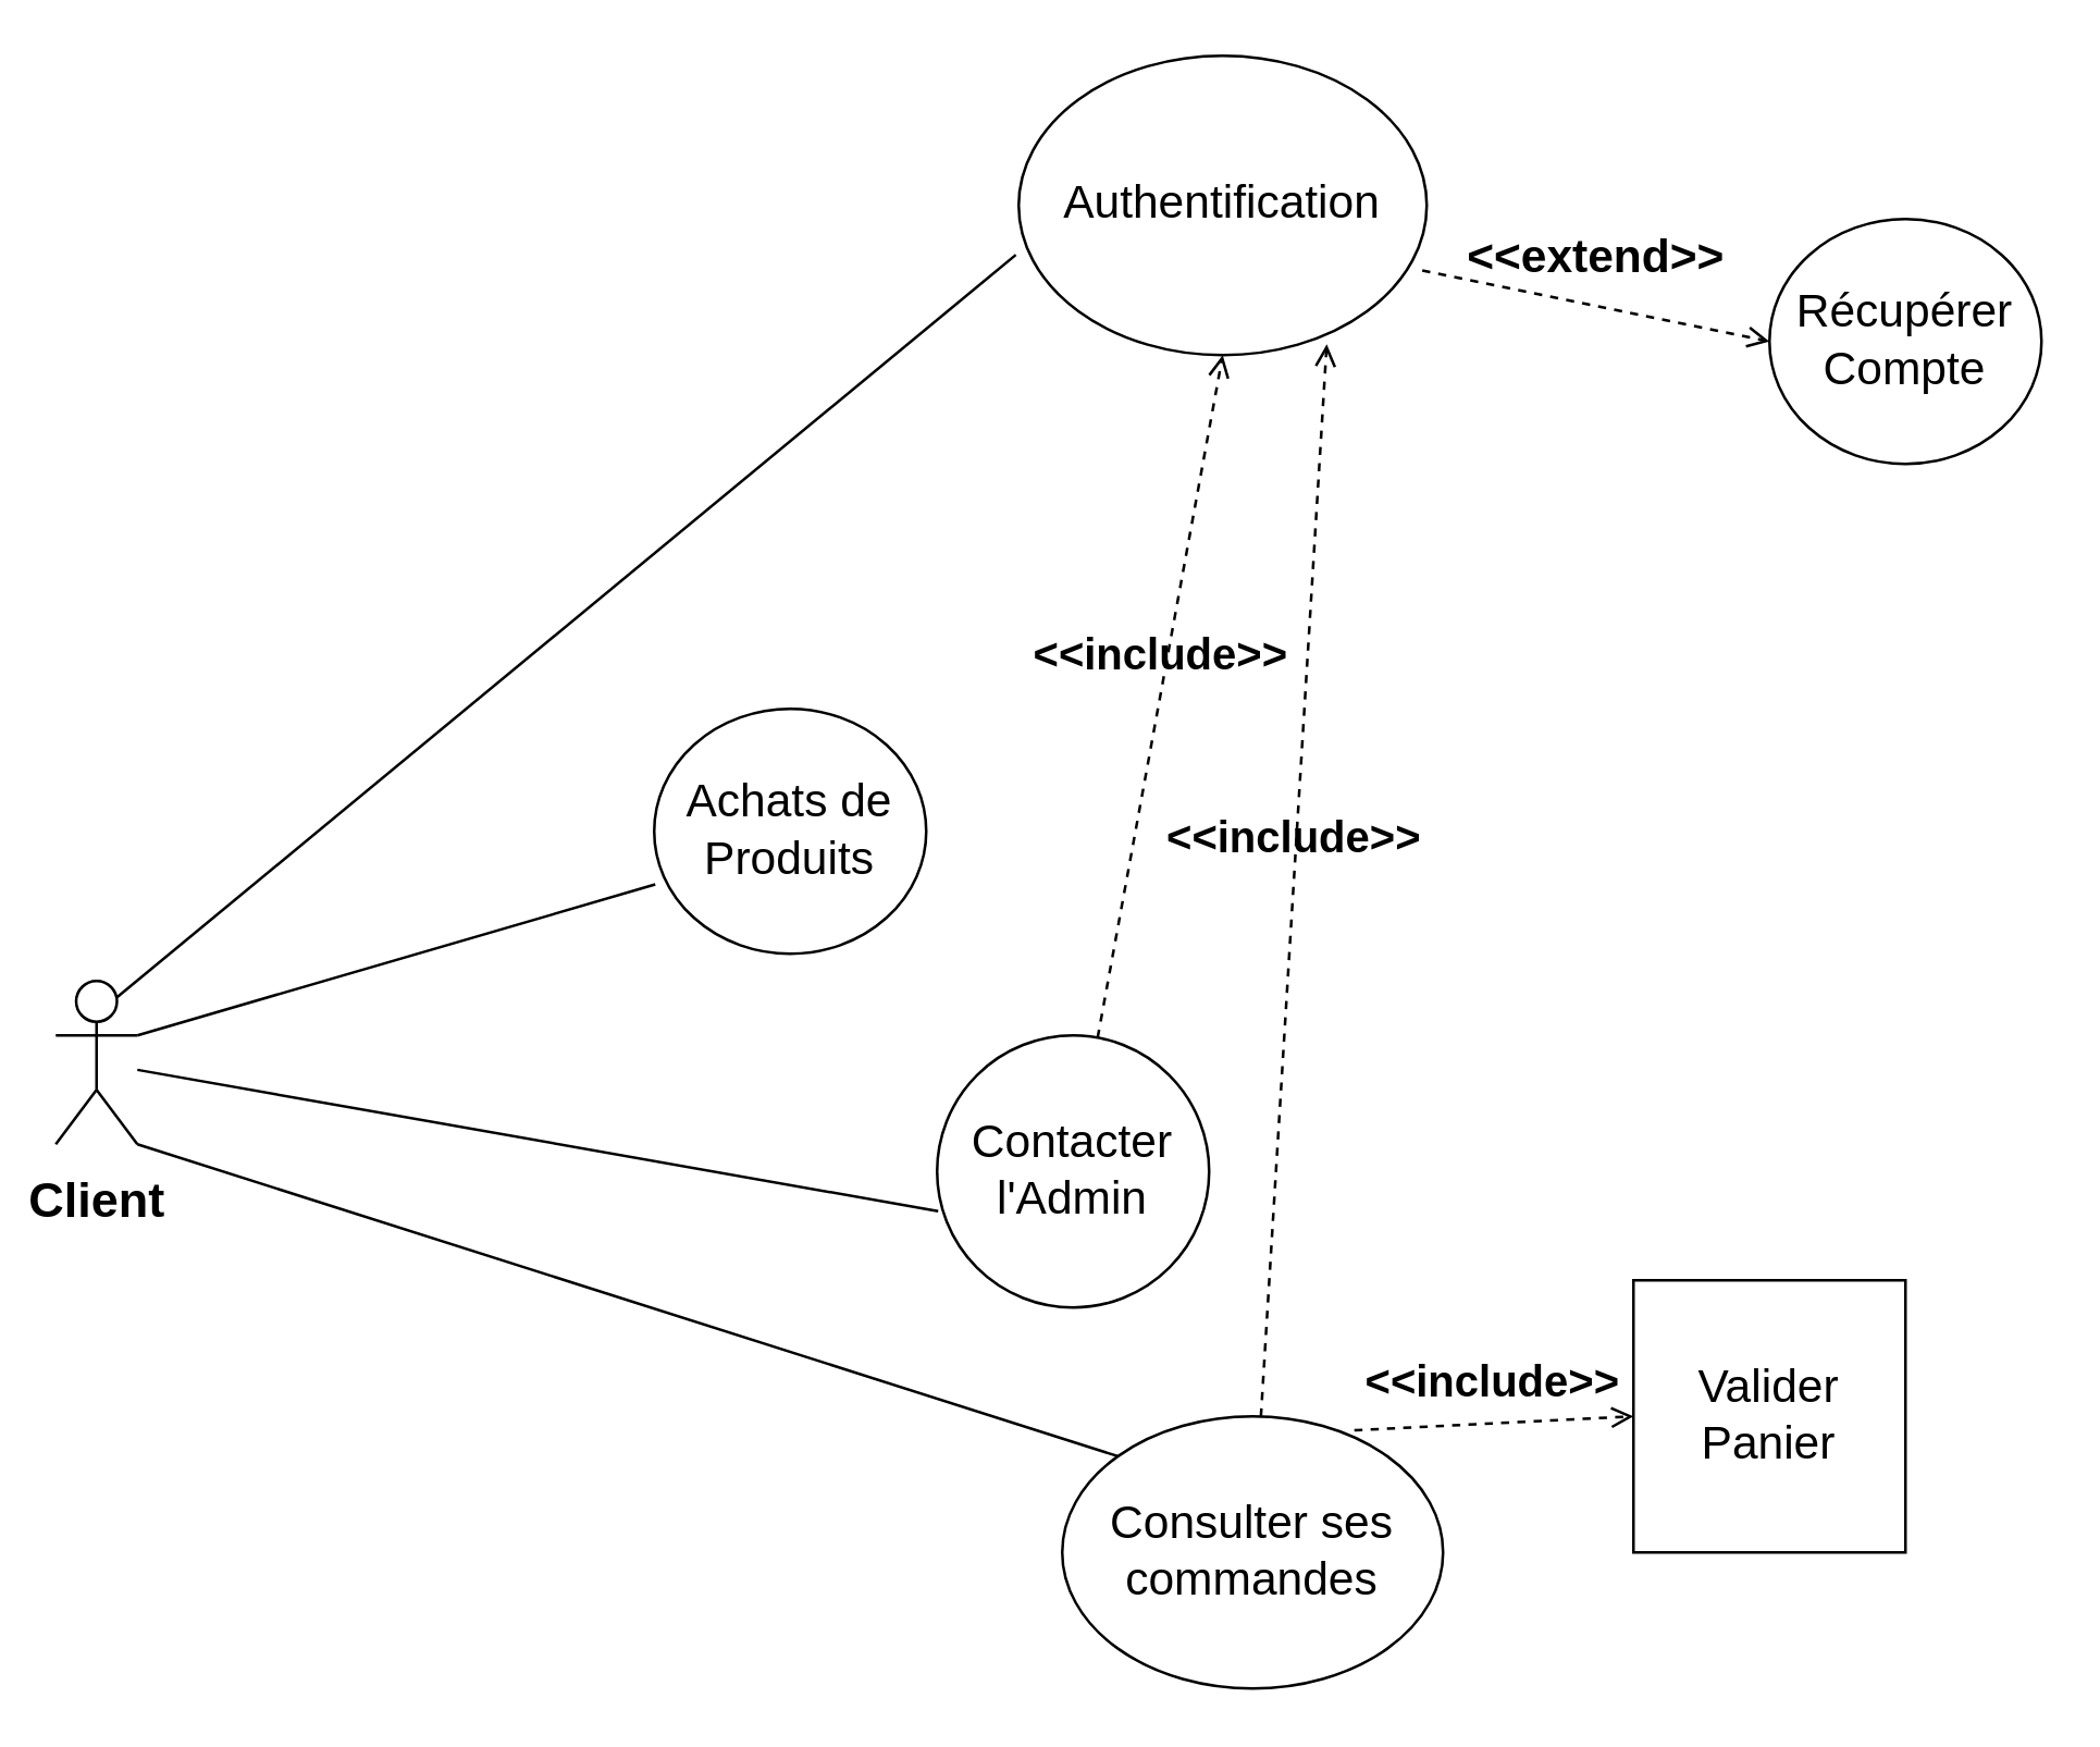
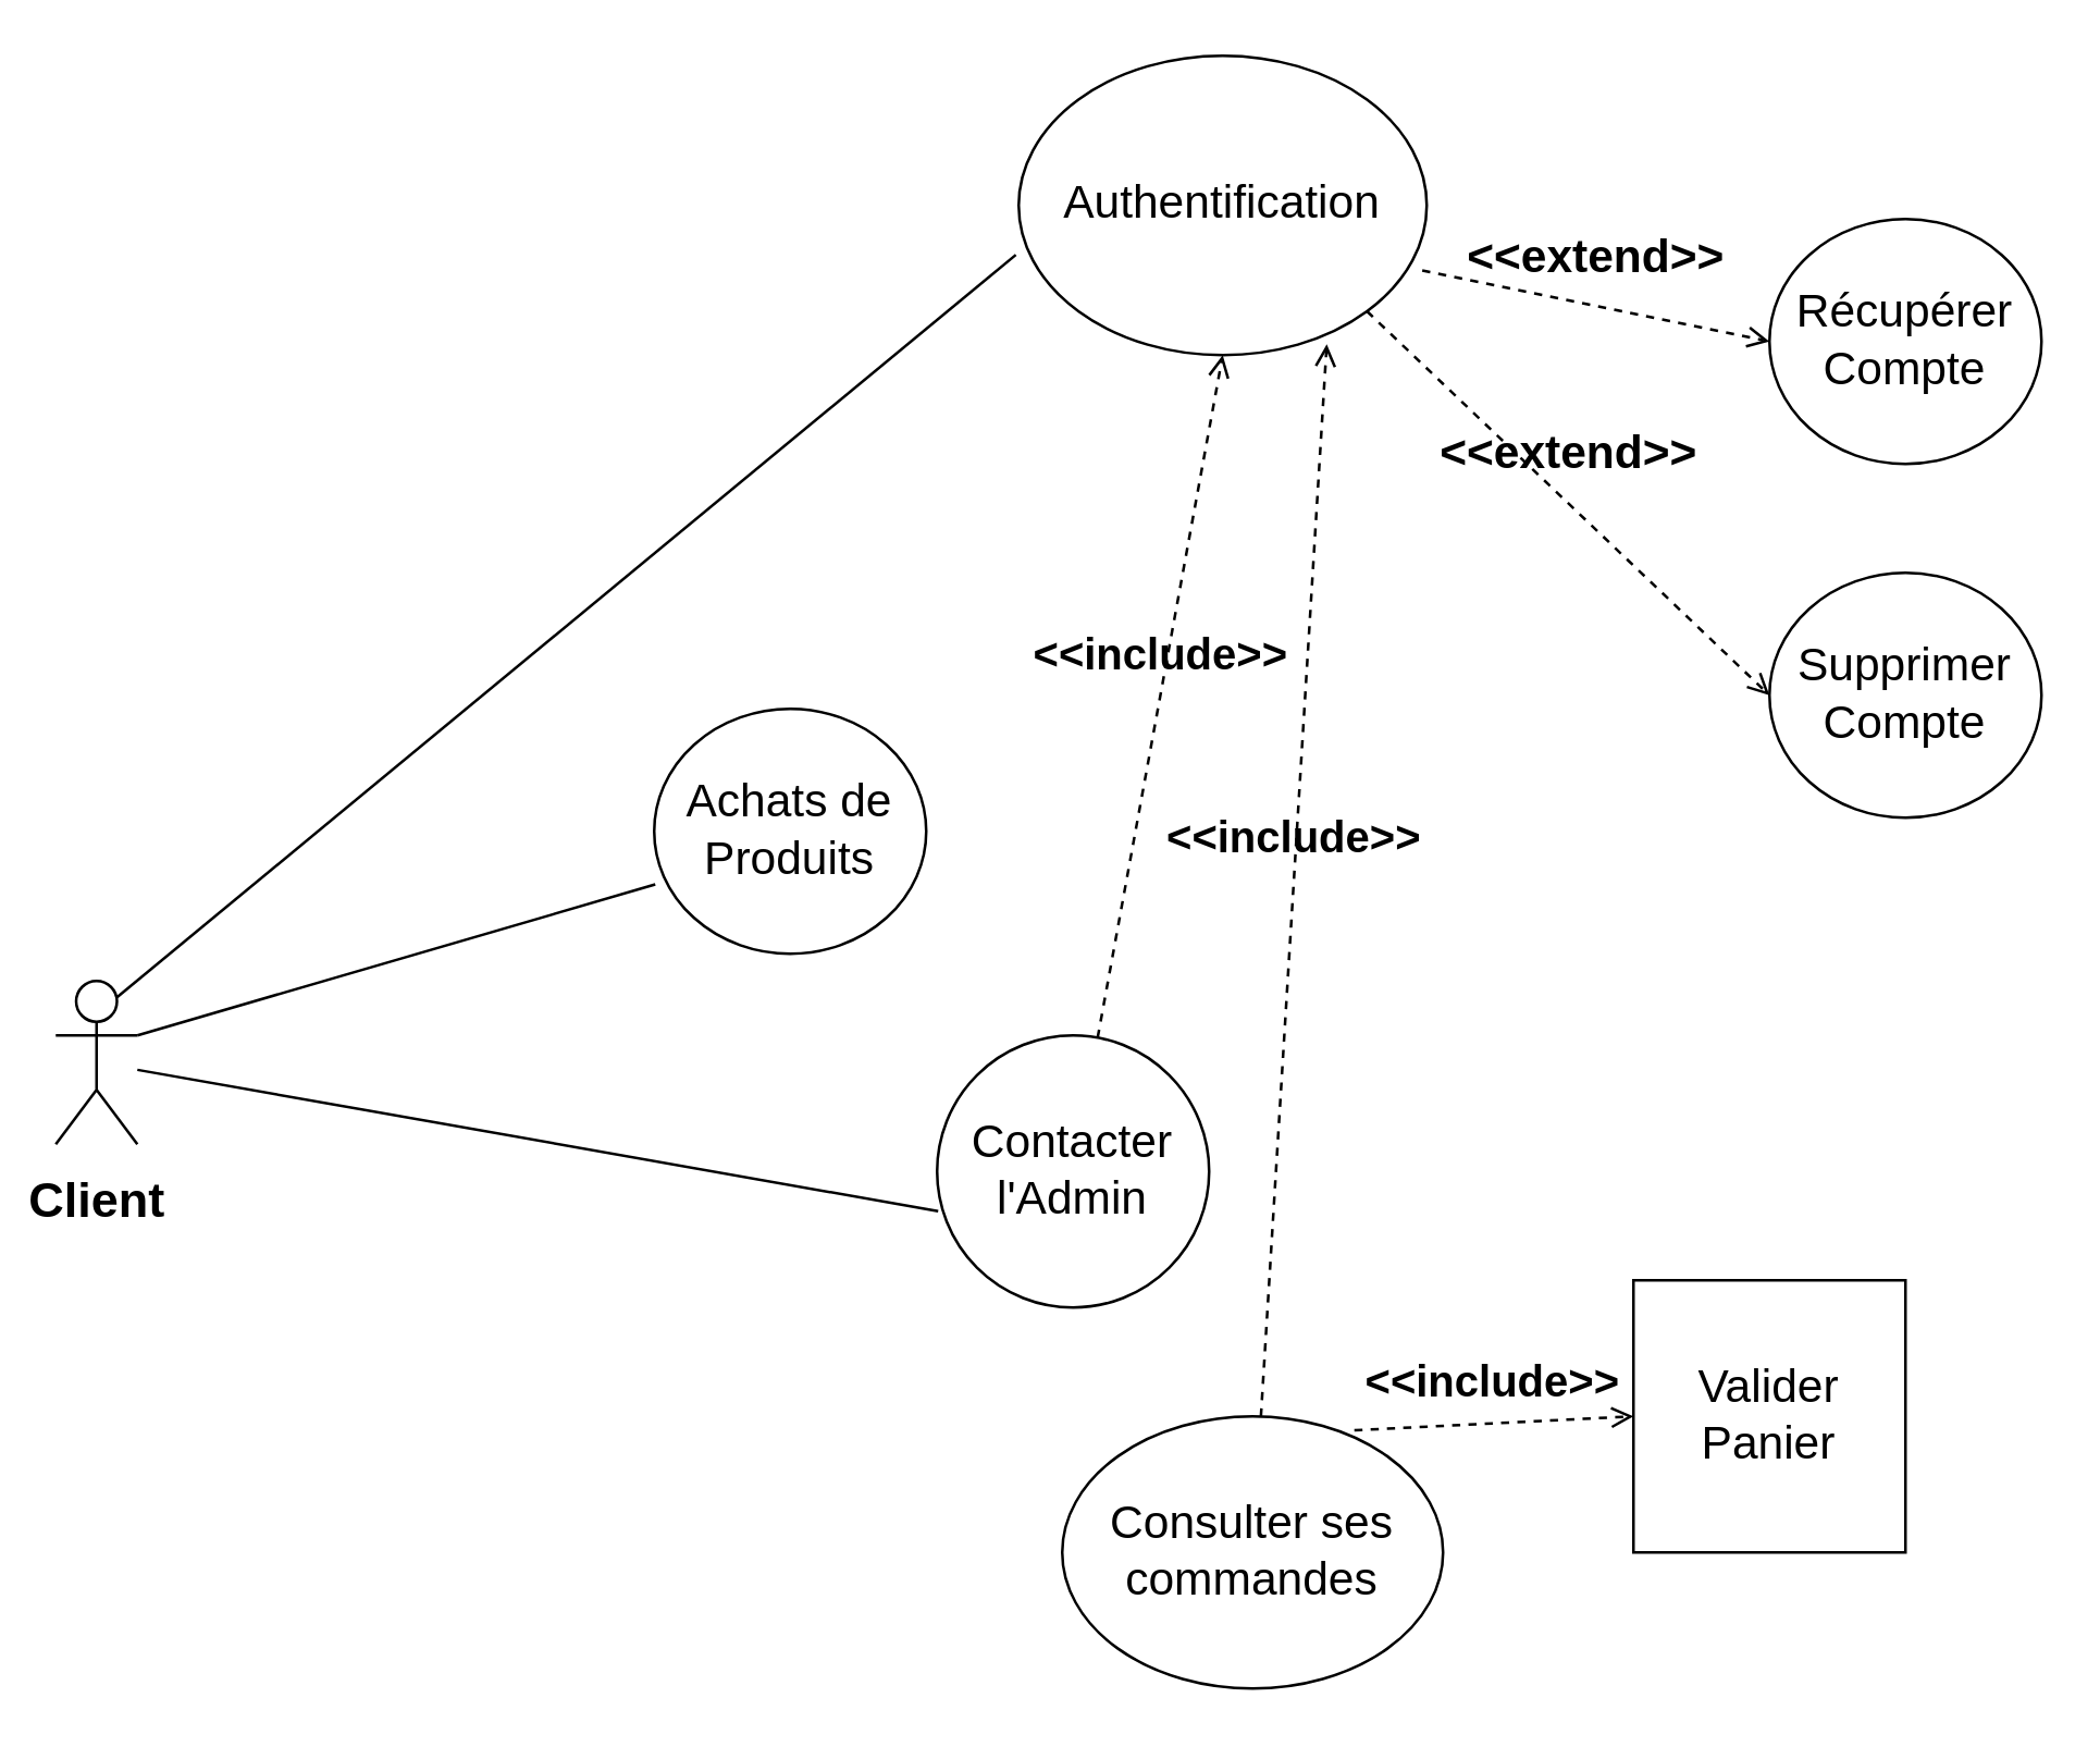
  <mxCell id="0" />
  <mxCell id="1" parent="0" />
  <mxCell id="2" value="Client" style="shape=umlActor;verticalLabelPosition=bottom;verticalAlign=top;html=1;shadow=0;labelBackgroundColor=none;fontSize=18;fontStyle=1;spacingTop=4;" parent="1" vertex="1"><mxGeometry x="20" y="360" width="30" height="60" as="geometry" /></mxCell>
  <mxCell id="3" value="&amp;lt;&amp;lt;extend&amp;gt;&amp;gt;" style="html=1;verticalAlign=bottom;labelBackgroundColor=none;endArrow=open;endFill=0;dashed=1;fontSize=17;fontStyle=1;spacingBottom=5;entryX=0;entryY=0.5;entryDx=0;entryDy=0;exitX=0.989;exitY=0.717;exitDx=0;exitDy=0;exitPerimeter=0;" parent="1" source="4" target="8" edge="1"><mxGeometry width="160" relative="1" as="geometry"><mxPoint x="560" y="740" as="sourcePoint" /><mxPoint x="710" y="700" as="targetPoint" /></mxGeometry></mxCell>
  <mxCell id="4" value="&lt;span&gt;Authentification&lt;/span&gt;" style="ellipse;whiteSpace=wrap;html=1;align=center;fontSize=17;" parent="1" vertex="1"><mxGeometry x="374" y="20" width="150" height="110" as="geometry" /></mxCell>
  <mxCell id="5" value="&lt;span&gt;Achats de Produits&lt;br&gt;&lt;/span&gt;" style="ellipse;whiteSpace=wrap;html=1;align=center;fontSize=17;verticalAlign=middle;" parent="1" vertex="1"><mxGeometry x="240" y="260" width="100" height="90" as="geometry" /></mxCell>
  <mxCell id="6" value="Contacter l'Admin" style="ellipse;whiteSpace=wrap;html=1;align=center;fontSize=17;" parent="1" vertex="1"><mxGeometry x="344" y="380" width="100" height="100" as="geometry" /></mxCell>
  <mxCell id="7" value="Consulter ses commandes" style="ellipse;whiteSpace=wrap;html=1;align=center;fontSize=17;" parent="1" vertex="1"><mxGeometry x="390" y="520" width="140" height="100" as="geometry" /></mxCell>
  <mxCell id="8" value="&lt;span&gt;Récupérer Compte&lt;/span&gt;" style="ellipse;whiteSpace=wrap;html=1;align=center;fontSize=17;" parent="1" vertex="1"><mxGeometry x="650" y="80" width="100" height="90" as="geometry" /></mxCell>
+ <mxCell id="9" value="&lt;span&gt;Supprimer Compte&lt;/span&gt;" style="ellipse;whiteSpace=wrap;html=1;align=center;fontSize=17;" parent="1" vertex="1"><mxGeometry x="650" y="210" width="100" height="90" as="geometry" /></mxCell>
  <mxCell id="10" value="" style="endArrow=none;html=1;rounded=0;fontSize=17;entryX=0.004;entryY=0.717;entryDx=0;entryDy=0;entryPerimeter=0;exitX=1;exitY=0.333;exitDx=0;exitDy=0;exitPerimeter=0;" parent="1" source="2" target="5" edge="1"><mxGeometry relative="1" as="geometry"><mxPoint x="110" y="410" as="sourcePoint" /><mxPoint x="270" y="410" as="targetPoint" /></mxGeometry></mxCell>
- <mxCell id="11" value="" style="endArrow=none;html=1;rounded=0;fontSize=17;exitX=1;exitY=1;exitDx=0;exitDy=0;exitPerimeter=0;entryX=0;entryY=0;entryDx=0;entryDy=0;" parent="1" source="2" target="7" edge="1"><mxGeometry relative="1" as="geometry"><mxPoint x="20" y="615.47" as="sourcePoint" /><mxPoint x="290" y="580" as="targetPoint" /></mxGeometry></mxCell>
  <mxCell id="12" value="" style="endArrow=none;html=1;rounded=0;fontSize=17;entryX=0.004;entryY=0.646;entryDx=0;entryDy=0;entryPerimeter=0;" parent="1" source="2" target="6" edge="1"><mxGeometry relative="1" as="geometry"><mxPoint x="69.6" y="535.47" as="sourcePoint" /><mxPoint x="290" y="450" as="targetPoint" /></mxGeometry></mxCell>
  <mxCell id="13" style="edgeStyle=orthogonalEdgeStyle;rounded=0;orthogonalLoop=1;jettySize=auto;html=1;exitX=0.5;exitY=1;exitDx=0;exitDy=0;fontSize=17;" parent="1" source="7" target="7" edge="1"><mxGeometry relative="1" as="geometry" /></mxCell>
  <mxCell id="14" value="" style="endArrow=none;html=1;rounded=0;fontSize=17;entryX=-0.007;entryY=0.665;entryDx=0;entryDy=0;entryPerimeter=0;exitX=0.75;exitY=0.1;exitDx=0;exitDy=0;exitPerimeter=0;" parent="1" source="2" target="4" edge="1"><mxGeometry relative="1" as="geometry"><mxPoint x="200" y="260" as="sourcePoint" /><mxPoint x="380.4" y="174.53" as="targetPoint" /></mxGeometry></mxCell>
  <mxCell id="15" value="&amp;lt;&amp;lt;include&amp;gt;&amp;gt;" style="html=1;verticalAlign=bottom;labelBackgroundColor=none;endArrow=open;endFill=0;dashed=1;fontSize=16;fontStyle=1;spacingBottom=4;entryX=0.5;entryY=1;entryDx=0;entryDy=0;" parent="1" source="6" target="4" edge="1"><mxGeometry width="160" relative="1" as="geometry"><mxPoint x="405.637" y="283.436" as="sourcePoint" /><mxPoint x="460.45" y="221.76" as="targetPoint" /></mxGeometry></mxCell>
  <mxCell id="16" value="&amp;lt;&amp;lt;include&amp;gt;&amp;gt;" style="html=1;verticalAlign=bottom;labelBackgroundColor=none;endArrow=open;endFill=0;dashed=1;fontSize=16;fontStyle=1;spacingBottom=4;entryX=0.755;entryY=0.964;entryDx=0;entryDy=0;entryPerimeter=0;" parent="1" source="7" target="4" edge="1"><mxGeometry width="160" relative="1" as="geometry"><mxPoint x="415.637" y="293.436" as="sourcePoint" /><mxPoint x="540" y="430" as="targetPoint" /></mxGeometry></mxCell>
+ <mxCell id="17" value="&amp;lt;&amp;lt;extend&amp;gt;&amp;gt;" style="html=1;verticalAlign=bottom;labelBackgroundColor=none;endArrow=open;endFill=0;dashed=1;fontSize=17;fontStyle=1;spacingBottom=5;entryX=0;entryY=0.5;entryDx=0;entryDy=0;exitX=1;exitY=1;exitDx=0;exitDy=0;" parent="1" source="4" target="9" edge="1"><mxGeometry width="160" relative="1" as="geometry"><mxPoint x="543.35" y="128.87" as="sourcePoint" /><mxPoint x="660" y="135" as="targetPoint" /></mxGeometry></mxCell>
  <mxCell id="18" value="&amp;lt;&amp;lt;include&amp;gt;&amp;gt;" style="html=1;verticalAlign=bottom;labelBackgroundColor=none;endArrow=open;endFill=0;dashed=1;fontSize=16;fontStyle=1;spacingBottom=4;exitX=0.767;exitY=0.051;exitDx=0;exitDy=0;exitPerimeter=0;entryX=0;entryY=0.5;entryDx=0;entryDy=0;" edge="1" parent="1" source="7" target="19"><mxGeometry width="160" relative="1" as="geometry"><mxPoint x="473.048" y="530.047" as="sourcePoint" /><mxPoint x="580" y="470" as="targetPoint" /></mxGeometry></mxCell>
  <mxCell id="19" value="Valider Panier" style="whiteSpace=wrap;html=1;align=center;fontSize=17;rounded=0;" vertex="1" parent="1"><mxGeometry x="600" y="470" width="100" height="100" as="geometry" /></mxCell>
